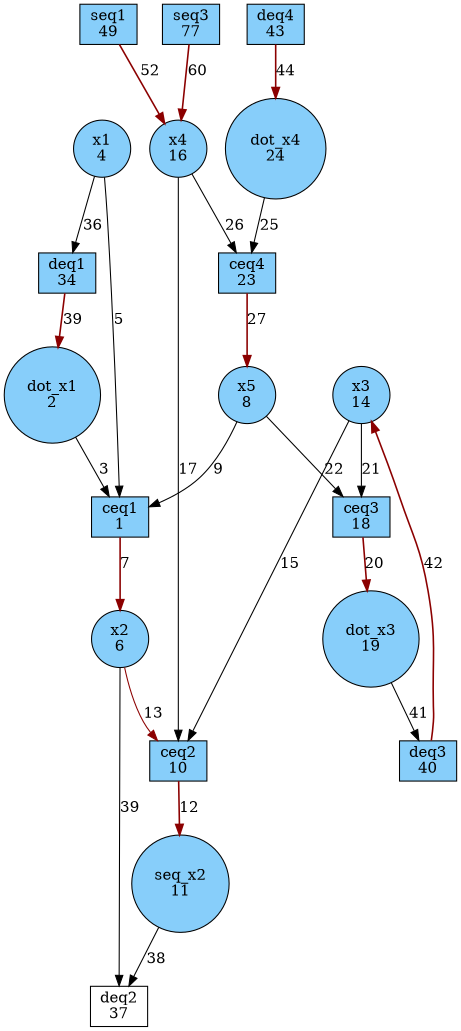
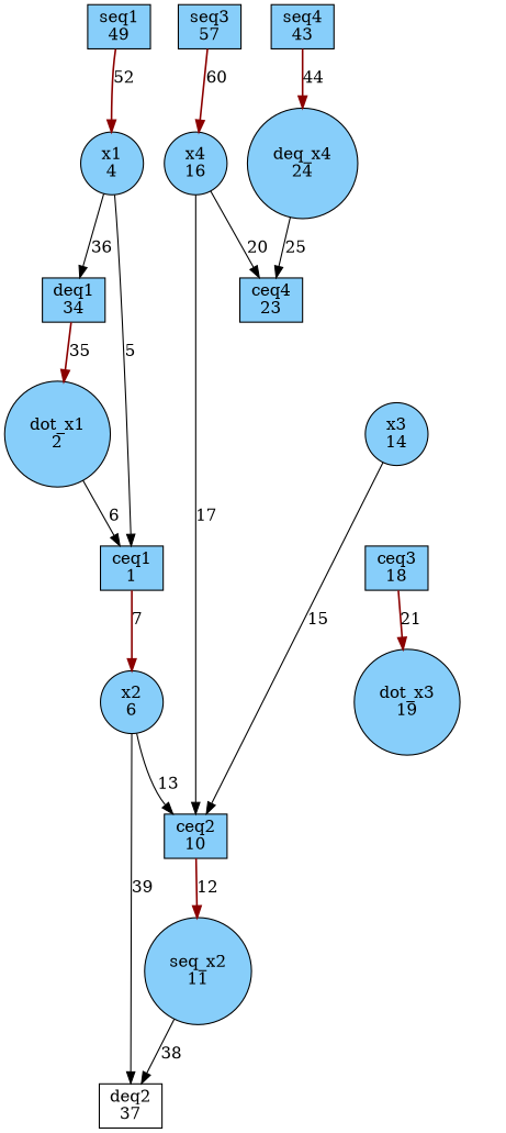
  digraph {
    rankdir=TB
    node [fillcolor=lightskyblue shape=box style=filled]
    edge [penwidth=1]
    n1 [label="ceq1\n1"]
    n2 [label="x2\n6" shape=circle]
    n3 [label="ceq2\n10"]
    n4 [fillcolor=white label="deq2\n37"]
    n5 [label="seq_x2\n11" shape=circle]
    n6 [label="ceq3\n18"]
    n7 [label="dot_x3\n19" shape=circle]
-   n8 [label="deq3\n40"]
    n9 [label="ceq4\n23"]
-   n10 [label="x5\n8" shape=circle]
    n11 [label="deq1\n34"]
    n12 [label="dot_x1\n2" shape=circle]
    n13 [label="x3\n14" shape=circle]
-   n14 [label="deq4\n43"]
-   n15 [label="dot_x4\n24" shape=circle]
+   n14 [label="seq4\n43"]
+   n15 [label="deq_x4\n24" shape=circle]
    n16 [label="seq1\n49"]
    n17 [label="x1\n4" shape=circle]
-   n18 [label="seq3\n77"]
+   n18 [label="seq3\n57"]
    n19 [label="x4\n16" shape=circle]
    n1 -> n2 [color=red4 label=7 penwidth=1.5]
-   n2 -> n3 [label=13 color=red4]
+   n2 -> n3 [label=13]
    n2 -> n4 [label=39]
    n3 -> n5 [color=red4 label=12 penwidth=1.5]
    n5 -> n4 [label=38]
-   n6 -> n7 [color=red4 label=20 penwidth=1.5]
-   n7 -> n8 [label=41]
-   n8 -> n13 [color=red4 label=42 penwidth=1.5]
-   n9 -> n10 [color=red4 label=27 penwidth=1.5]
-   n10 -> n1 [label=9]
-   n10 -> n6 [label=22]
-   n11 -> n12 [color=red4 label=39 penwidth=1.5]
-   n12 -> n1 [label=3]
+   n6 -> n7 [color=red4 label=21 penwidth=1.5]
+   n11 -> n12 [color=red4 label=35 penwidth=1.5]
+   n12 -> n1 [label=6]
    n13 -> n3 [label=15]
-   n13 -> n6 [label=21]
    n14 -> n15 [color=red4 label=44 penwidth=1.5]
    n15 -> n9 [label=25]
-   n16 -> n19 [color=red4 label=52 penwidth=1.5]
+   n16 -> n17 [color=red4 label=52 penwidth=1.5]
    n17 -> n1 [label=5]
    n17 -> n11 [label=36]
    n18 -> n19 [color=red4 label=60 penwidth=1.5]
    n19 -> n3 [label=17]
-   n19 -> n9 [label=26]
+   n19 -> n9 [label=20]
  }
